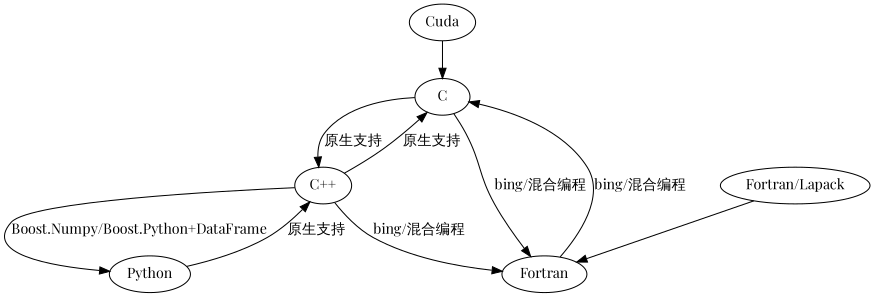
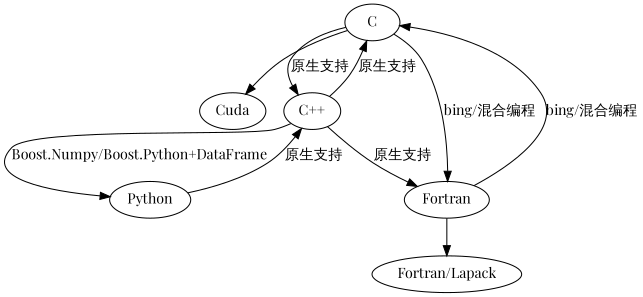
  digraph {
    fontname="Playfair Display"
    node [fontname="Playfair Display"]
    edge [fontname="Playfair Display"]
    Cuda
    C
    "C++"
    Fortran
    Python
    n6 [label="Fortran/Lapack"]
-   Cuda -> C
+   C -> Cuda
    C -> "C++" [label="原生支持"]
    C -> Fortran [label="bing/混合编程"]
    "C++" -> C [label="原生支持"]
-   "C++" -> Fortran [label="bing/混合编程"]
+   "C++" -> Fortran [label="原生支持"]
    "C++" -> Python [label="Boost.Numpy/Boost.Python+DataFrame"]
    Fortran -> C [label="bing/混合编程"]
    Python -> "C++" [label="原生支持"]
-   n6 -> Fortran
+   Fortran -> n6
  }
